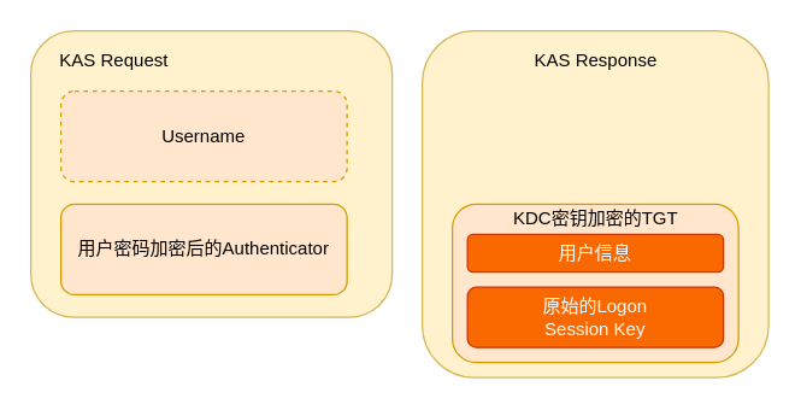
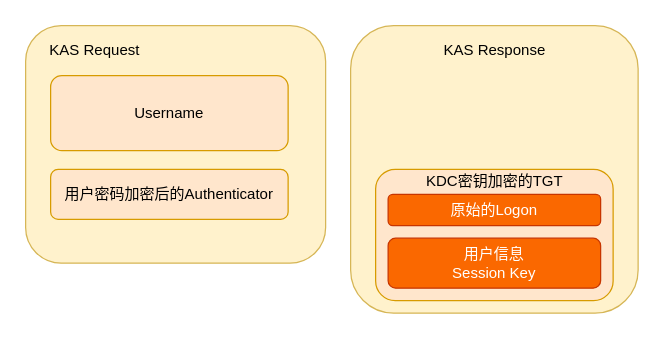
  <mxCell id="0" />
  <mxCell id="1" parent="0" />
  <mxCell id="2" value="" style="rounded=1;whiteSpace=wrap;html=1;fillColor=#fff2cc;strokeColor=#d6b656;" vertex="1" parent="1"><mxGeometry x="20" y="20" width="240" height="190" as="geometry" /></mxCell>
  <mxCell id="3" value="" style="rounded=1;whiteSpace=wrap;html=1;fillColor=#fff2cc;strokeColor=#d6b656;" vertex="1" parent="1"><mxGeometry x="280" y="20" width="230" height="230" as="geometry" /></mxCell>
  <mxCell id="4" value="KAS Request" style="text;html=1;align=center;verticalAlign=middle;resizable=0;points=[];autosize=1;" vertex="1" parent="1"><mxGeometry x="30" y="30" width="90" height="20" as="geometry" /></mxCell>
  <mxCell id="5" value="KAS Response" style="text;html=1;align=center;verticalAlign=middle;resizable=0;points=[];autosize=1;" vertex="1" parent="1"><mxGeometry x="345" y="30" width="100" height="20" as="geometry" /></mxCell>
- <mxCell id="6" value="Username" style="rounded=1;whiteSpace=wrap;html=1;fillColor=#ffe6cc;strokeColor=#d79b00;dashed=1;" vertex="1" parent="1"><mxGeometry x="40" y="60" width="190" height="60" as="geometry" /></mxCell>
- <mxCell id="7" value="用户密码加密后的Authenticator" style="rounded=1;whiteSpace=wrap;html=1;fillColor=#ffe6cc;strokeColor=#d79b00;" vertex="1" parent="1"><mxGeometry x="40" y="135" width="190" height="60" as="geometry" /></mxCell>
+ <mxCell id="6" value="Username" style="rounded=1;whiteSpace=wrap;html=1;fillColor=#ffe6cc;strokeColor=#d79b00;" vertex="1" parent="1"><mxGeometry x="40" y="60" width="190" height="60" as="geometry" /></mxCell>
+ <mxCell id="7" value="用户密码加密后的Authenticator" style="rounded=1;whiteSpace=wrap;html=1;fillColor=#ffe6cc;strokeColor=#d79b00;" vertex="1" parent="1"><mxGeometry x="40" y="135" width="190" height="40" as="geometry" /></mxCell>
  <mxCell id="8" value="" style="rounded=1;whiteSpace=wrap;html=1;fillColor=#ffe6cc;strokeColor=#d79b00;" vertex="1" parent="1"><mxGeometry x="300" y="135" width="190" height="105" as="geometry" /></mxCell>
  <mxCell id="9" value="KDC密钥加密的TGT" style="text;html=1;align=center;verticalAlign=middle;resizable=0;points=[];autosize=1;" vertex="1" parent="1"><mxGeometry x="335" y="135" width="120" height="20" as="geometry" /></mxCell>
- <mxCell id="10" value="用户信息" style="rounded=1;whiteSpace=wrap;html=1;fillColor=#fa6800;strokeColor=#C73500;fontColor=#ffffff;" vertex="1" parent="1"><mxGeometry x="310" y="155" width="170" height="25" as="geometry" /></mxCell>
- <mxCell id="11" value="原始的Logon&lt;br&gt;Session Key" style="rounded=1;whiteSpace=wrap;html=1;fillColor=#fa6800;strokeColor=#C73500;fontColor=#ffffff;" vertex="1" parent="1"><mxGeometry x="310" y="190" width="170" height="40" as="geometry" /></mxCell>
+ <mxCell id="10" value="原始的Logon" style="rounded=1;whiteSpace=wrap;html=1;fillColor=#fa6800;strokeColor=#C73500;fontColor=#ffffff;" vertex="1" parent="1"><mxGeometry x="310" y="155" width="170" height="25" as="geometry" /></mxCell>
+ <mxCell id="11" value="用户信息&lt;br&gt;Session Key" style="rounded=1;whiteSpace=wrap;html=1;fillColor=#fa6800;strokeColor=#C73500;fontColor=#ffffff;" vertex="1" parent="1"><mxGeometry x="310" y="190" width="170" height="40" as="geometry" /></mxCell>
